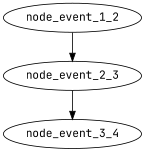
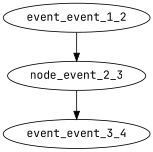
  digraph {
    fontname="JetBrains Mono"
    node [Latency="00:00:00.0010000" fontname="JetBrains Mono"]
    edge [fontname="JetBrains Mono"]
-   node_event_1_2 [Dependencies=1 Depth=2 EventIndex=1 EventType="DotQasm.Scheduling.GateEvent" Priority=0.005]
+   node_event_1_2 [Dependencies=1 Depth=2 EventIndex=1 EventType="DotQasm.Scheduling.GateEvent" Priority=0.005 label=event_event_1_2]
    node_event_2_3 [Dependencies=2 Depth=3 EventIndex=2 EventType="DotQasm.Scheduling.BarrierEvent" Priority=0.004]
-   node_event_3_4 [Dependencies=3 Depth=4 EventIndex=3 EventType="DotQasm.Scheduling.MeasurementEvent" Latency="00:00:00.0030000" Priority=0.003]
+   node_event_3_4 [Dependencies=3 Depth=4 EventIndex=3 EventType="DotQasm.Scheduling.MeasurementEvent" Latency="00:00:00.0030000" Priority=0.003 label=event_event_3_4]
    node_event_1_2 -> node_event_2_3
    node_event_2_3 -> node_event_3_4
  }
